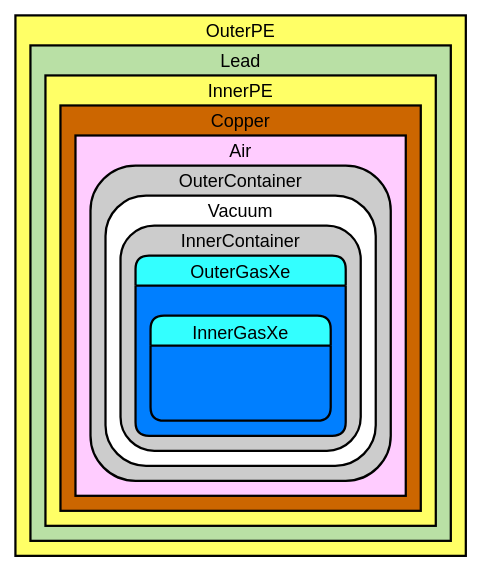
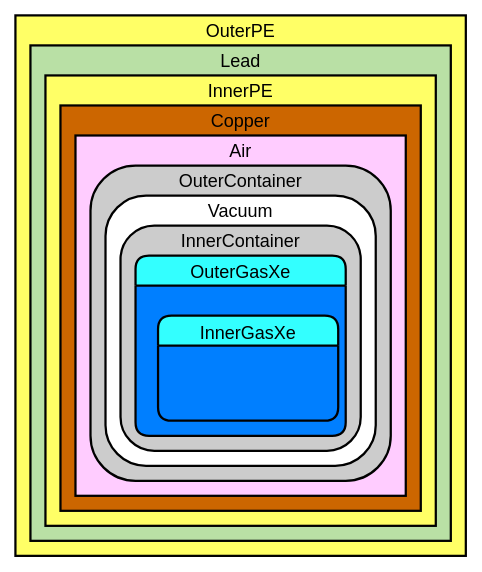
  <mxCell id="0" />
  <mxCell id="1" parent="0" />
  <mxCell id="2" value="&lt;font style=&quot;font-size: 24px;&quot;&gt;OuterPE&lt;/font&gt;" style="rounded=0;whiteSpace=wrap;html=1;strokeWidth=3;perimeterSpacing=0;fillColor=#FFFF66;spacingTop=0;labelPosition=center;verticalLabelPosition=top;align=center;verticalAlign=bottom;spacing=-36;fontSize=24;" vertex="1" parent="1"><mxGeometry x="20" y="20" width="600" height="720" as="geometry" /></mxCell>
  <mxCell id="3" value="&lt;font style=&quot;font-size: 24px;&quot;&gt;Lead&lt;/font&gt;" style="rounded=0;whiteSpace=wrap;html=1;strokeWidth=3;fillColor=#B9E0A5;labelPosition=center;verticalLabelPosition=top;align=center;verticalAlign=bottom;fontSize=24;spacing=-36;" vertex="1" parent="1"><mxGeometry x="40" y="60" width="560" height="660" as="geometry" /></mxCell>
  <mxCell id="4" value="InnerPE" style="rounded=0;whiteSpace=wrap;html=1;strokeWidth=3;fillColor=#FFFF66;fontSize=24;labelPosition=center;verticalLabelPosition=top;align=center;verticalAlign=bottom;spacing=-36;" vertex="1" parent="1"><mxGeometry x="60" y="100" width="520" height="600" as="geometry" /></mxCell>
  <mxCell id="5" value="Copper" style="rounded=0;whiteSpace=wrap;html=1;strokeWidth=3;fillColor=#CC6600;fontSize=24;labelPosition=center;verticalLabelPosition=top;align=center;verticalAlign=bottom;spacing=-36;" vertex="1" parent="1"><mxGeometry x="80" y="140" width="480" height="540" as="geometry" /></mxCell>
  <mxCell id="6" value="Air" style="rounded=0;whiteSpace=wrap;html=1;strokeWidth=3;fillColor=#FFCCFF;fontSize=24;labelPosition=center;verticalLabelPosition=top;align=center;verticalAlign=bottom;spacing=-36;" vertex="1" parent="1"><mxGeometry x="100" y="180" width="440" height="480" as="geometry" /></mxCell>
  <mxCell id="7" value="OuterContainer" style="rounded=1;whiteSpace=wrap;html=1;strokeWidth=3;fillColor=#CCCCCC;fontSize=24;spacing=-36;labelPosition=center;verticalLabelPosition=top;align=center;verticalAlign=bottom;" vertex="1" parent="1"><mxGeometry x="120" y="220" width="400" height="420" as="geometry" /></mxCell>
  <mxCell id="8" value="Vacuum" style="rounded=1;whiteSpace=wrap;html=1;strokeWidth=3;fillColor=#FFFFFF;fontSize=24;labelPosition=center;verticalLabelPosition=top;align=center;verticalAlign=bottom;spacing=-36;" vertex="1" parent="1"><mxGeometry x="140" y="260" width="360" height="360" as="geometry" /></mxCell>
  <mxCell id="9" value="InnerContainer" style="rounded=1;whiteSpace=wrap;html=1;strokeWidth=3;fillColor=#CCCCCC;fontSize=24;labelPosition=center;verticalLabelPosition=top;align=center;verticalAlign=bottom;spacing=-36;" vertex="1" parent="1"><mxGeometry x="160" y="300" width="320" height="300" as="geometry" /></mxCell>
  <mxCell id="10" value="OuterGasXe" style="swimlane;rounded=1;fontSize=24;strokeWidth=3;fillColor=#33FFFF;startSize=40;fontStyle=0;swimlaneFillColor=#007FFF;" vertex="1" parent="1"><mxGeometry x="180" y="340" width="280" height="240" as="geometry" /></mxCell>
- <mxCell id="11" value="InnerGasXe" style="swimlane;rounded=1;fontSize=24;strokeWidth=3;fillColor=#33FFFF;startSize=40;fontStyle=0;gradientColor=none;swimlaneFillColor=#007FFF;" vertex="1" parent="10"><mxGeometry x="20" y="80" width="240" height="140" as="geometry" /></mxCell>
+ <mxCell id="11" value="InnerGasXe" style="swimlane;rounded=1;fontSize=24;strokeWidth=3;fillColor=#33FFFF;startSize=40;fontStyle=0;gradientColor=none;swimlaneFillColor=#007FFF;" vertex="1" parent="10"><mxGeometry x="30" y="80" width="240" height="140" as="geometry" /></mxCell>
